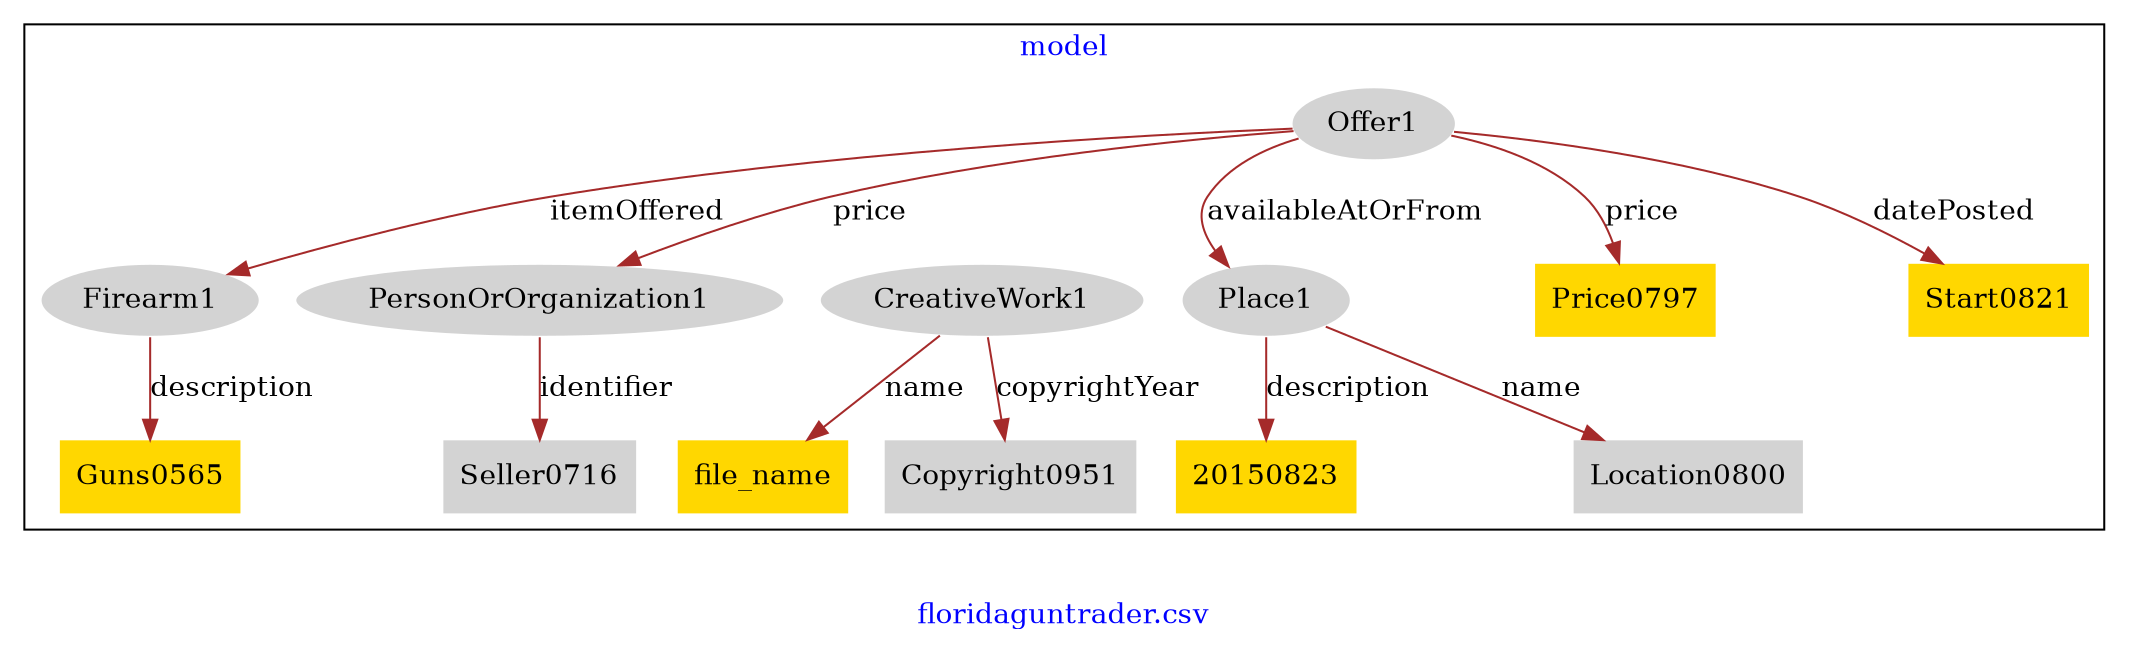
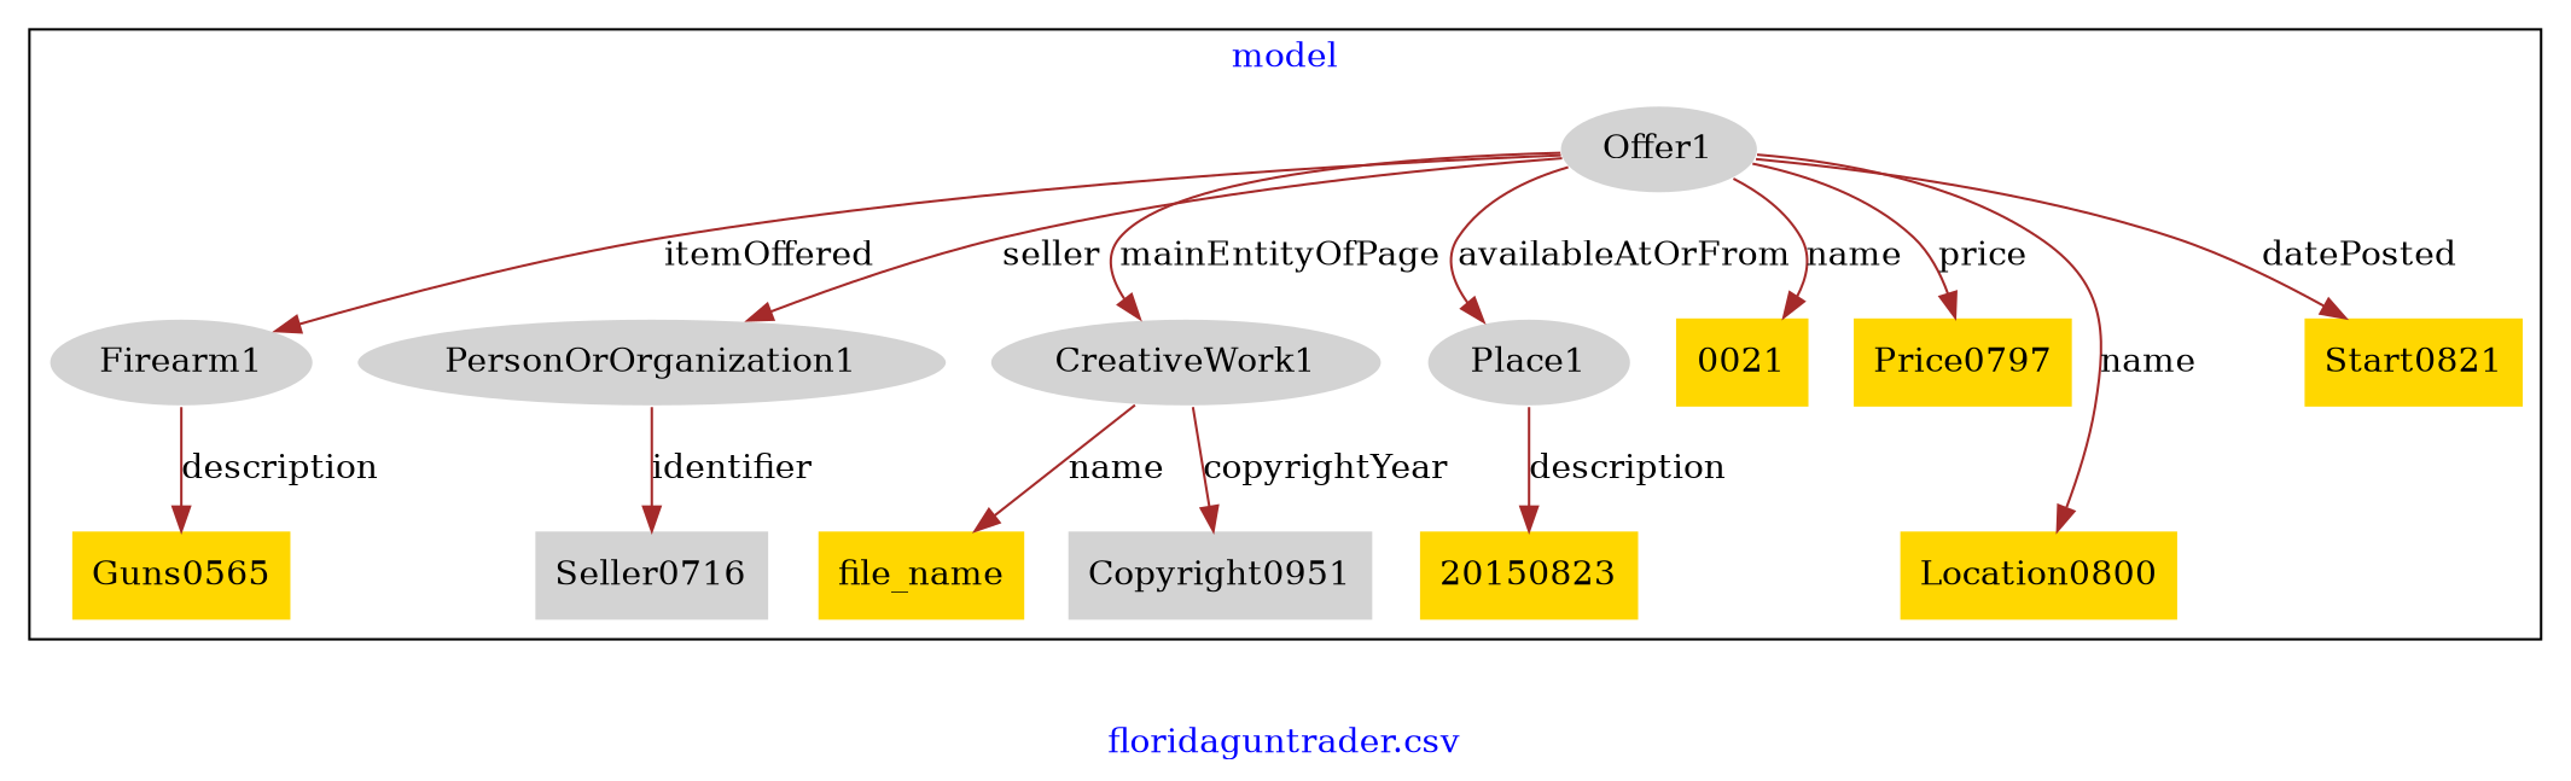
  digraph {
    fontcolor=blue
    label="floridaguntrader.csv"
    remincross=true
    node [fillcolor=lightgray style=filled shape=plaintext]
    edge [color=brown fontcolor=black]
    n1 [color=white label=Offer1 shape=""]
    n2 [color=white label=Firearm1 shape=""]
    n3 [color=white label=PersonOrOrganization1 shape=""]
    n4 [color=white label=CreativeWork1 shape=""]
    n5 [color=white label=Place1 shape=""]
+   n6 [fillcolor=gold label=0021]
    n7 [label=Seller0716]
    n8 [fillcolor=gold label=file_name]
    n9 [fillcolor=gold label=20150823]
    n10 [fillcolor=gold label=Guns0565]
    n11 [fillcolor=gold label=Price0797]
-   n12 [label=Location0800]
+   n12 [fillcolor=gold label=Location0800]
    n13 [fillcolor=gold label=Start0821]
    n14 [label=Copyright0951]
    subgraph cluster_1 {
      label=model
      n1
      n2
      n3
      n4
      n5
+     n6
      n7
      n8
      n9
      n10
      n11
      n12
      n13
      n14
    }
    n1 -> n2 [label=itemOffered]
-   n1 -> n3 [label=price]
+   n1 -> n3 [label=seller]
+   n1 -> n4 [label=mainEntityOfPage]
    n1 -> n5 [label=availableAtOrFrom]
+   n1 -> n6 [label=name]
    n1 -> n11 [label=price]
    n1 -> n13 [label=datePosted]
    n2 -> n10 [label=description]
    n3 -> n7 [label=identifier]
    n4 -> n8 [label=name]
    n4 -> n14 [label=copyrightYear]
    n5 -> n9 [label=description]
-   n5 -> n12 [label=name]
+   n1 -> n12 [label=name]
  }
